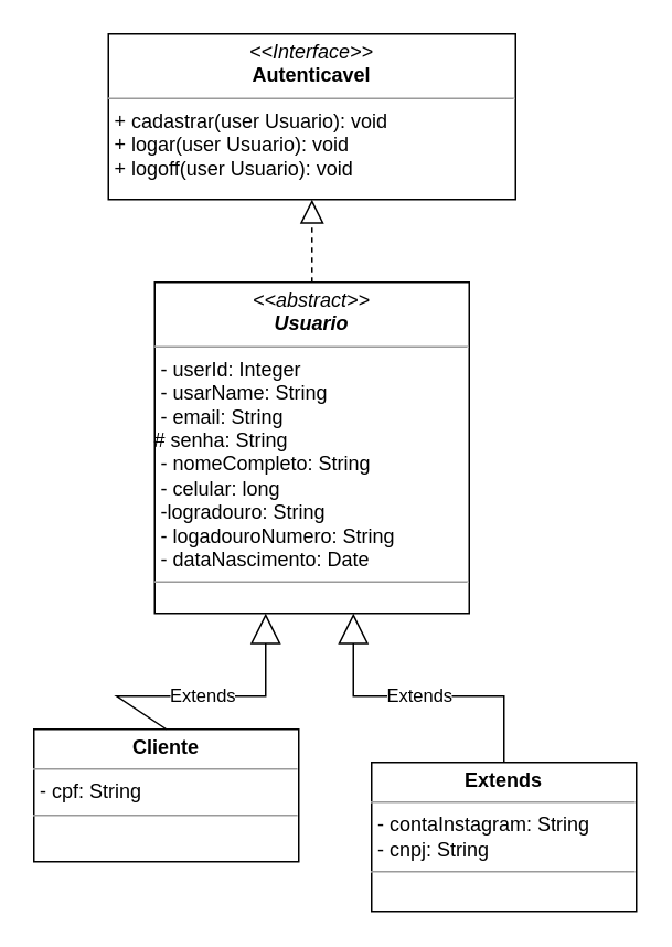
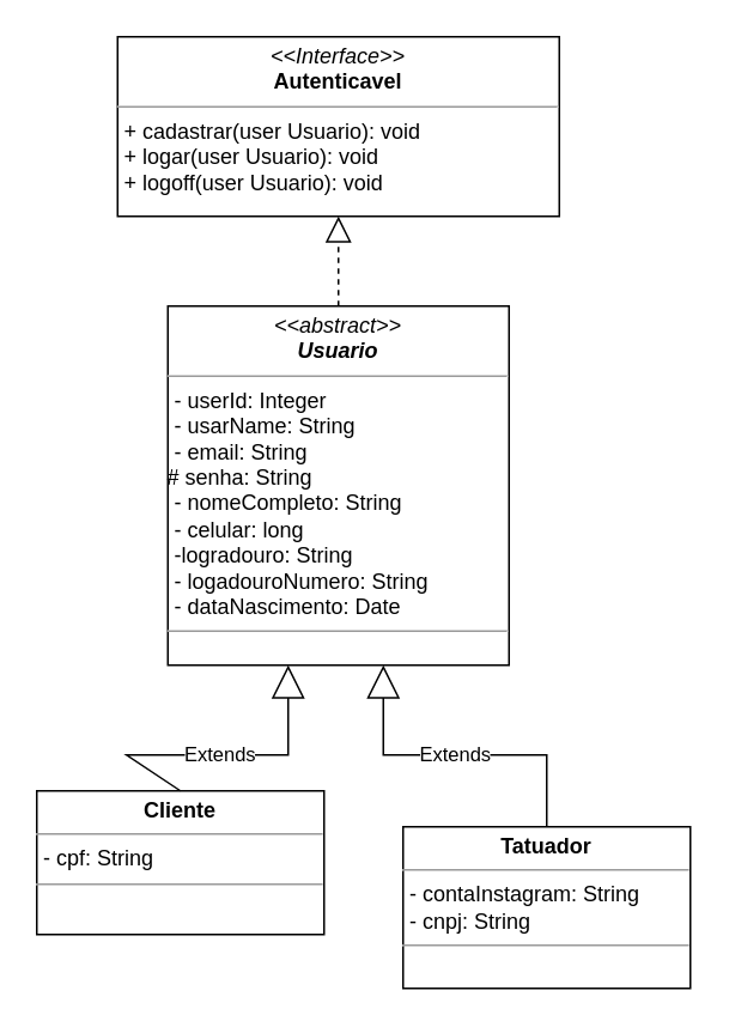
  <mxCell id="0" />
  <mxCell id="1" parent="0" />
  <mxCell id="2" value="&lt;p style=&quot;margin: 0px ; margin-top: 4px ; text-align: center&quot;&gt;&lt;i&gt;&amp;lt;&amp;lt;Interface&amp;gt;&amp;gt;&lt;/i&gt;&lt;br&gt;&lt;b&gt;Autenticavel&lt;/b&gt;&lt;/p&gt;&lt;hr size=&quot;1&quot;&gt;&lt;p style=&quot;margin: 0px ; margin-left: 4px&quot;&gt;&lt;/p&gt;&lt;p style=&quot;margin: 0px ; margin-left: 4px&quot;&gt;+ cadastrar(user Usuario): void&lt;/p&gt;&lt;p style=&quot;margin: 0px ; margin-left: 4px&quot;&gt;+ logar(user Usuario): void&lt;/p&gt;&lt;p style=&quot;margin: 0px ; margin-left: 4px&quot;&gt;+ logoff(user Usuario): void&lt;/p&gt;" style="verticalAlign=top;align=left;overflow=fill;fontSize=12;fontFamily=Helvetica;html=1;" vertex="1" parent="1"><mxGeometry x="65" y="20" width="246" height="100" as="geometry" /></mxCell>
  <mxCell id="3" value="&lt;p style=&quot;margin: 0px ; margin-top: 4px ; text-align: center&quot;&gt;&lt;i&gt;&amp;lt;&amp;lt;abstract&amp;gt;&amp;gt;&lt;/i&gt;&lt;br&gt;&lt;b&gt;&lt;i&gt;Usuario&lt;/i&gt;&lt;/b&gt;&lt;/p&gt;&lt;hr size=&quot;1&quot;&gt;&lt;p style=&quot;margin: 0px ; margin-left: 4px&quot;&gt;- userId: Integer&lt;/p&gt;&lt;p style=&quot;margin: 0px ; margin-left: 4px&quot;&gt;- usarName: String&lt;br&gt;&lt;/p&gt;&lt;p style=&quot;margin: 0px 0px 0px 4px&quot;&gt;- email: String&lt;/p&gt;&lt;div&gt;# senha: String&lt;br&gt;&lt;/div&gt;&lt;p style=&quot;margin: 0px ; margin-left: 4px&quot;&gt;- nomeCompleto&lt;span&gt;: String&lt;/span&gt;&lt;/p&gt;&lt;p style=&quot;margin: 0px ; margin-left: 4px&quot;&gt;&lt;span&gt;- celular: long&lt;/span&gt;&lt;/p&gt;&lt;p style=&quot;margin: 0px ; margin-left: 4px&quot;&gt;&lt;span&gt;-logradouro: String&lt;/span&gt;&lt;/p&gt;&lt;p style=&quot;margin: 0px ; margin-left: 4px&quot;&gt;- logadouroNumero: String&lt;/p&gt;&lt;p style=&quot;margin: 0px ; margin-left: 4px&quot;&gt;- dataNascimento: Date&lt;/p&gt;&lt;hr size=&quot;1&quot;&gt;&lt;p style=&quot;margin: 0px ; margin-left: 4px&quot;&gt;&lt;br&gt;&lt;/p&gt;" style="verticalAlign=top;align=left;overflow=fill;fontSize=12;fontFamily=Helvetica;html=1;" vertex="1" parent="1"><mxGeometry x="93" y="170" width="190" height="200" as="geometry" /></mxCell>
  <mxCell id="4" value="" style="endArrow=block;dashed=1;endFill=0;endSize=12;html=1;exitX=0.5;exitY=0;exitDx=0;exitDy=0;entryX=0.5;entryY=1;entryDx=0;entryDy=0;" edge="1" parent="1" source="3" target="2"><mxGeometry width="160" relative="1" as="geometry"><mxPoint x="150" y="320" as="sourcePoint" /><mxPoint x="310" y="320" as="targetPoint" /></mxGeometry></mxCell>
  <mxCell id="5" value="&lt;p style=&quot;margin: 0px ; margin-top: 4px ; text-align: center&quot;&gt;&lt;b&gt;Cliente&lt;/b&gt;&lt;/p&gt;&lt;hr size=&quot;1&quot;&gt;&lt;p style=&quot;margin: 0px ; margin-left: 4px&quot;&gt;- cpf: String&lt;/p&gt;&lt;hr size=&quot;1&quot;&gt;&lt;p style=&quot;margin: 0px ; margin-left: 4px&quot;&gt;&lt;br&gt;&lt;/p&gt;" style="verticalAlign=top;align=left;overflow=fill;fontSize=12;fontFamily=Helvetica;html=1;" vertex="1" parent="1"><mxGeometry x="20" y="440" width="160" height="80" as="geometry" /></mxCell>
  <mxCell id="6" value="Extends" style="endArrow=block;endSize=16;endFill=0;html=1;exitX=0.5;exitY=0;exitDx=0;exitDy=0;rounded=0;" edge="1" parent="1" source="5"><mxGeometry width="160" relative="1" as="geometry"><mxPoint x="150" y="320" as="sourcePoint" /><mxPoint x="160" y="370" as="targetPoint" /><Array as="points"><mxPoint x="70" y="420" /><mxPoint x="160" y="420" /></Array></mxGeometry></mxCell>
  <mxCell id="7" value="Extends" style="endArrow=block;endSize=16;endFill=0;html=1;exitX=0.5;exitY=0;exitDx=0;exitDy=0;rounded=0;" edge="1" parent="1"><mxGeometry width="160" relative="1" as="geometry"><mxPoint x="304" y="460" as="sourcePoint" /><mxPoint x="213" y="370" as="targetPoint" /><Array as="points"><mxPoint x="304" y="420" /><mxPoint x="213" y="420" /></Array></mxGeometry></mxCell>
- <mxCell id="8" value="&lt;p style=&quot;margin: 0px ; margin-top: 4px ; text-align: center&quot;&gt;&lt;b&gt;Extends&lt;/b&gt;&lt;/p&gt;&lt;hr size=&quot;1&quot;&gt;&lt;p style=&quot;margin: 0px ; margin-left: 4px&quot;&gt;- contaInstagram: String&lt;/p&gt;&lt;p style=&quot;margin: 0px ; margin-left: 4px&quot;&gt;- cnpj: String&lt;/p&gt;&lt;hr size=&quot;1&quot;&gt;&lt;p style=&quot;margin: 0px ; margin-left: 4px&quot;&gt;&lt;br&gt;&lt;/p&gt;" style="verticalAlign=top;align=left;overflow=fill;fontSize=12;fontFamily=Helvetica;html=1;" vertex="1" parent="1"><mxGeometry x="224" y="460" width="160" height="90" as="geometry" /></mxCell>
+ <mxCell id="8" value="&lt;p style=&quot;margin: 0px ; margin-top: 4px ; text-align: center&quot;&gt;&lt;b&gt;Tatuador&lt;/b&gt;&lt;/p&gt;&lt;hr size=&quot;1&quot;&gt;&lt;p style=&quot;margin: 0px ; margin-left: 4px&quot;&gt;- contaInstagram: String&lt;/p&gt;&lt;p style=&quot;margin: 0px ; margin-left: 4px&quot;&gt;- cnpj: String&lt;/p&gt;&lt;hr size=&quot;1&quot;&gt;&lt;p style=&quot;margin: 0px ; margin-left: 4px&quot;&gt;&lt;br&gt;&lt;/p&gt;" style="verticalAlign=top;align=left;overflow=fill;fontSize=12;fontFamily=Helvetica;html=1;" vertex="1" parent="1"><mxGeometry x="224" y="460" width="160" height="90" as="geometry" /></mxCell>
